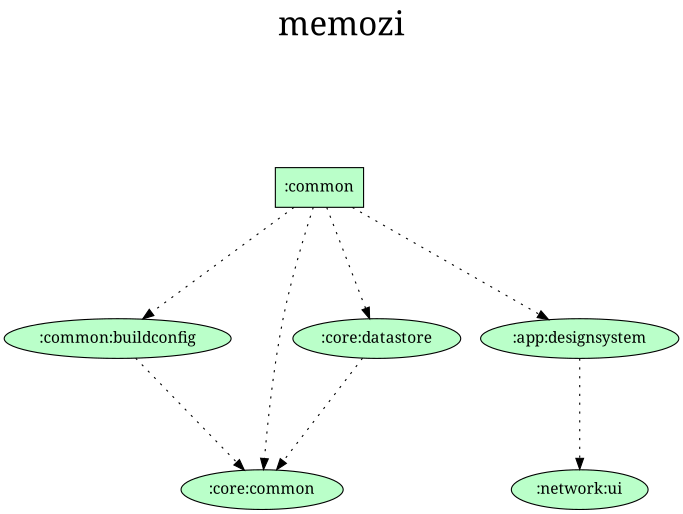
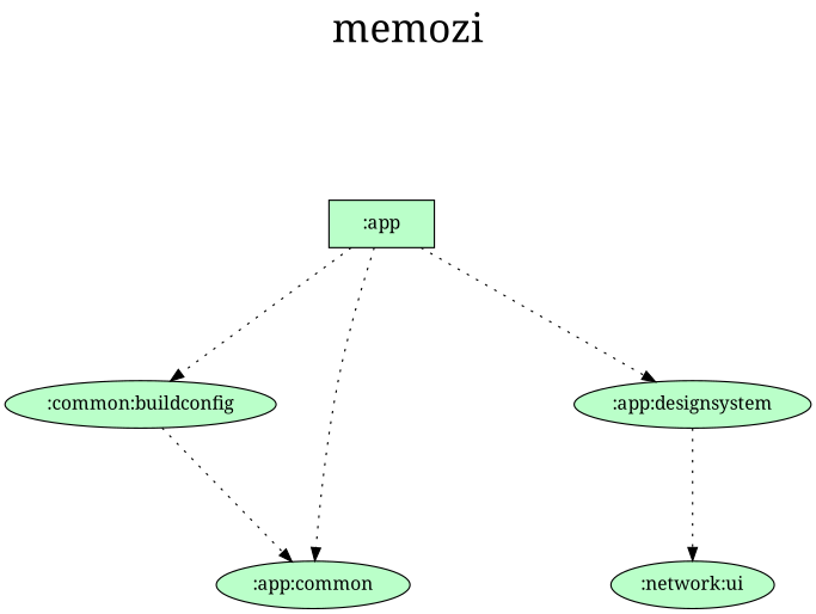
  digraph {
    fontname="Noto Serif"
    fontsize=30
    label="memozi\n "
    labelloc=t
    rankdir=TB
    ranksep=1.4
    node [fillcolor="#baffc9" fontname="Noto Serif" style=filled]
    edge [fontname="Noto Serif" style=dotted]
-   ":app" [shape=box label=":common"]
+   ":app" [shape=box]
    n2 [label=":common:buildconfig"]
-   ":core:common"
-   ":core:datastore"
+   ":core:common" [label=":app:common"]
    n5 [label=":app:designsystem"]
    n6 [label=":network:ui"]
    subgraph sub_1 {
      rank=same
      ":app"
    }
    ":app" -> n2
    ":app" -> ":core:common"
-   ":app" -> ":core:datastore"
    ":app" -> n5
    n2 -> ":core:common"
-   ":core:datastore" -> ":core:common"
    n5 -> n6
  }
